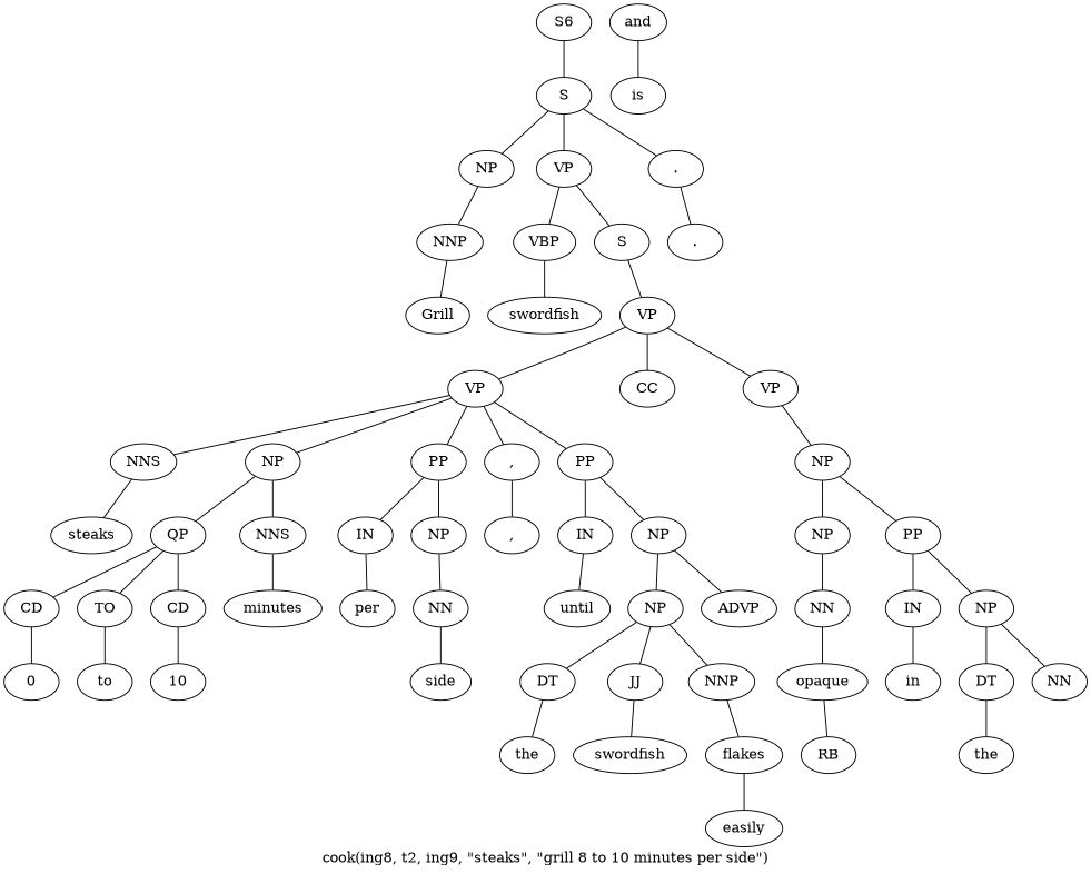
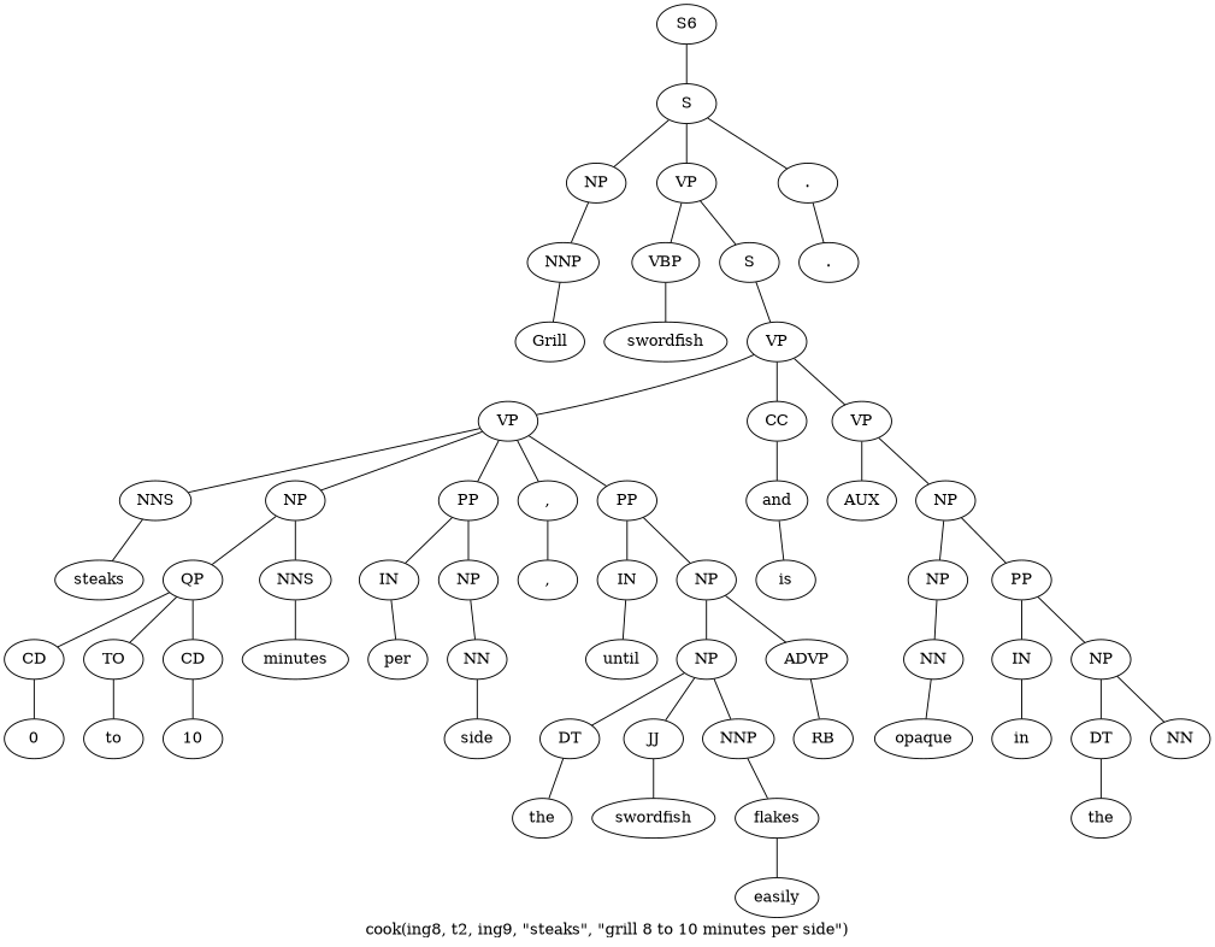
  graph {
    label="cook(ing8, t2, ing9, \"steaks\", \"grill 8 to 10 minutes per side\")"
    n1 [label=S6]
    n2 [label=S]
    n3 [label=NP]
    n4 [label=VP]
    n5 [label="."]
    n6 [label=NNP]
    n7 [label=VBP]
    n8 [label=S]
    n9 [label="."]
    n10 [label=Grill]
    n11 [label=swordfish]
    n12 [label=VP]
    n13 [label=VP]
    n14 [label=CC]
    n15 [label=VP]
    n16 [label=NNS]
    n17 [label=NP]
    n18 [label=PP]
    n19 [label=","]
    n20 [label=PP]
    n21 [label=and]
+   n22 [label=AUX]
    n23 [label=NP]
    n24 [label=steaks]
    n25 [label=QP]
    n26 [label=NNS]
    n27 [label=IN]
    n28 [label=NP]
    n29 [label=","]
    n30 [label=IN]
    n31 [label=NP]
    n32 [label=CD]
    n33 [label=TO]
    n34 [label=CD]
    n35 [label=minutes]
    n36 [label=0]
    n37 [label=to]
    n38 [label=10]
    n39 [label=per]
    n40 [label=NN]
    n41 [label=side]
    n42 [label=until]
    n43 [label=NP]
    n44 [label=ADVP]
    n45 [label=DT]
    n46 [label=JJ]
    n47 [label=NNP]
    n48 [label=RB]
    n49 [label=the]
    n50 [label=swordfish]
    n51 [label=flakes]
    n52 [label=easily]
    n53 [label=is]
    n54 [label=NP]
    n55 [label=PP]
    n56 [label=NN]
    n57 [label=IN]
    n58 [label=NP]
    n59 [label=opaque]
    n60 [label=in]
    n61 [label=DT]
    n62 [label=NN]
    n63 [label=the]
    n1 -- n2
    n2 -- n3
    n2 -- n4
    n2 -- n5
    n3 -- n6
    n4 -- n7
    n4 -- n8
    n5 -- n9
    n6 -- n10
    n7 -- n11
    n8 -- n12
    n12 -- n13
    n12 -- n14
    n12 -- n15
    n13 -- n16
    n13 -- n17
    n13 -- n18
    n13 -- n19
    n13 -- n20
+   n14 -- n21
+   n15 -- n22
    n15 -- n23
    n16 -- n24
    n17 -- n25
    n17 -- n26
    n18 -- n27
    n18 -- n28
    n19 -- n29
    n20 -- n30
    n20 -- n31
    n21 -- n53
    n23 -- n54
    n23 -- n55
    n25 -- n32
    n25 -- n33
    n25 -- n34
    n26 -- n35
    n27 -- n39
    n28 -- n40
    n30 -- n42
    n31 -- n43
    n31 -- n44
    n32 -- n36
    n33 -- n37
    n34 -- n38
    n40 -- n41
    n43 -- n45
    n43 -- n46
    n43 -- n47
-   n59 -- n48
+   n44 -- n48
    n45 -- n49
    n46 -- n50
    n47 -- n51
    n51 -- n52
    n54 -- n56
    n55 -- n57
    n55 -- n58
    n56 -- n59
    n57 -- n60
    n58 -- n61
    n58 -- n62
    n61 -- n63
  }
